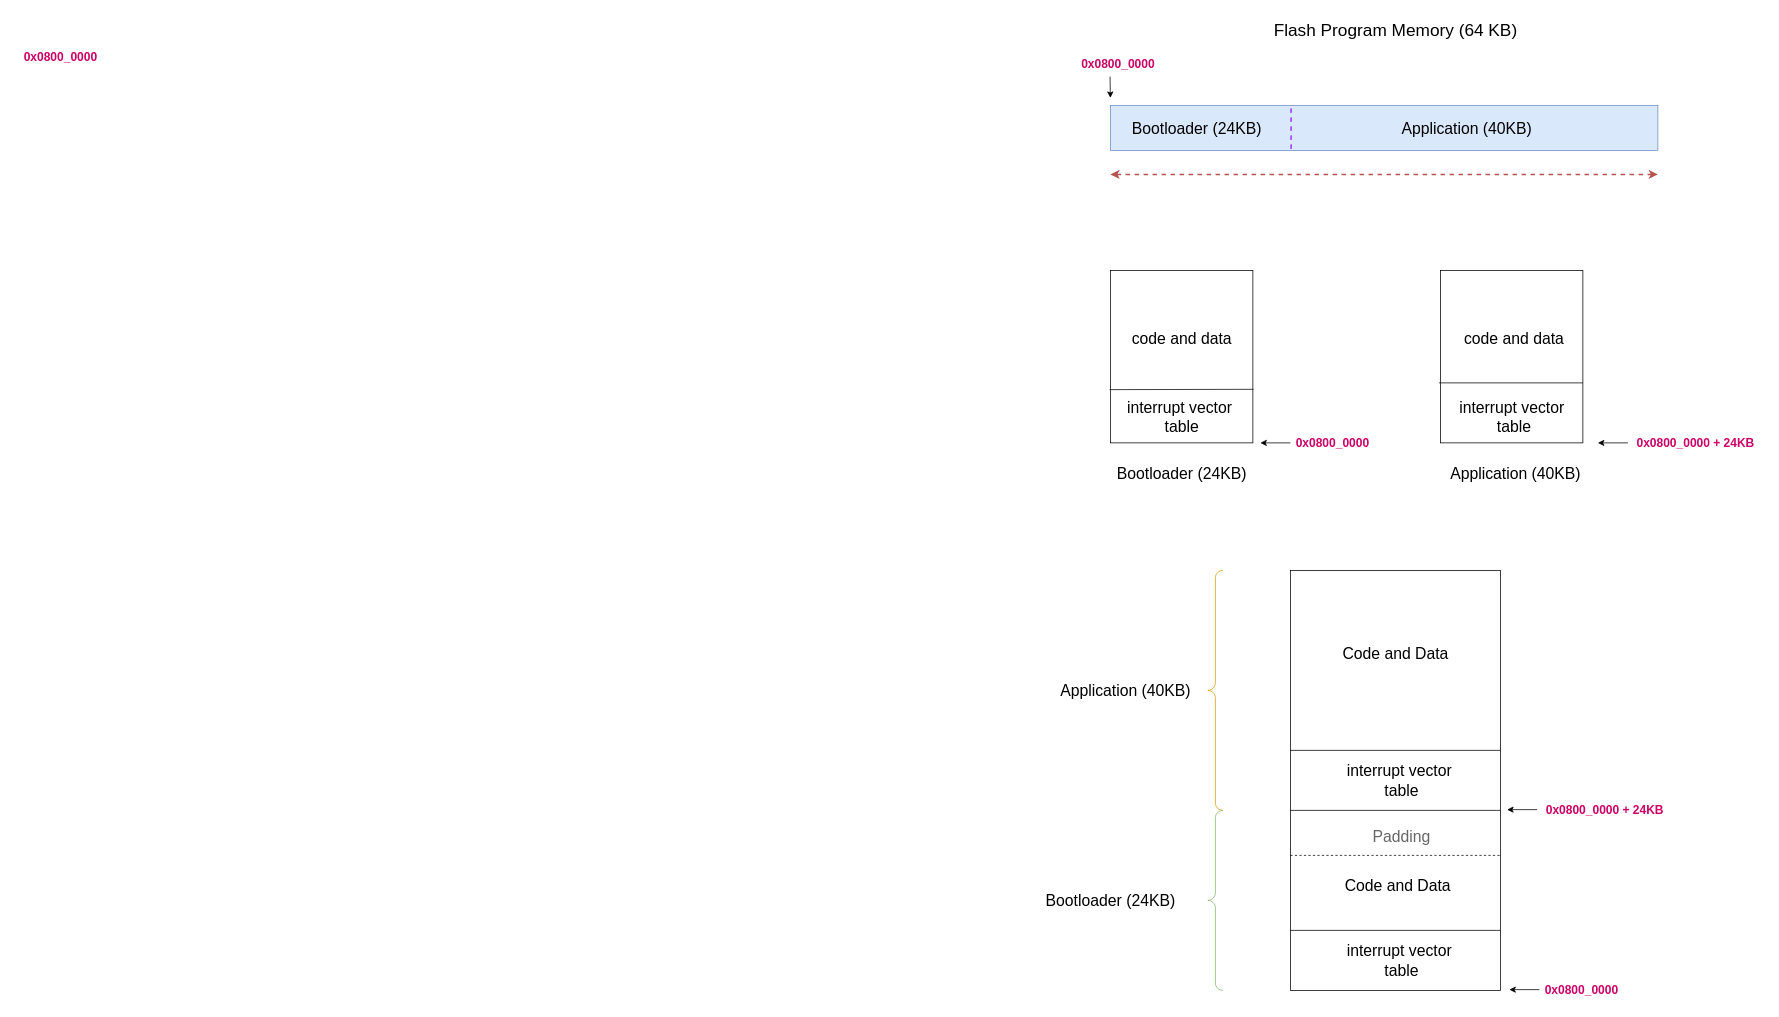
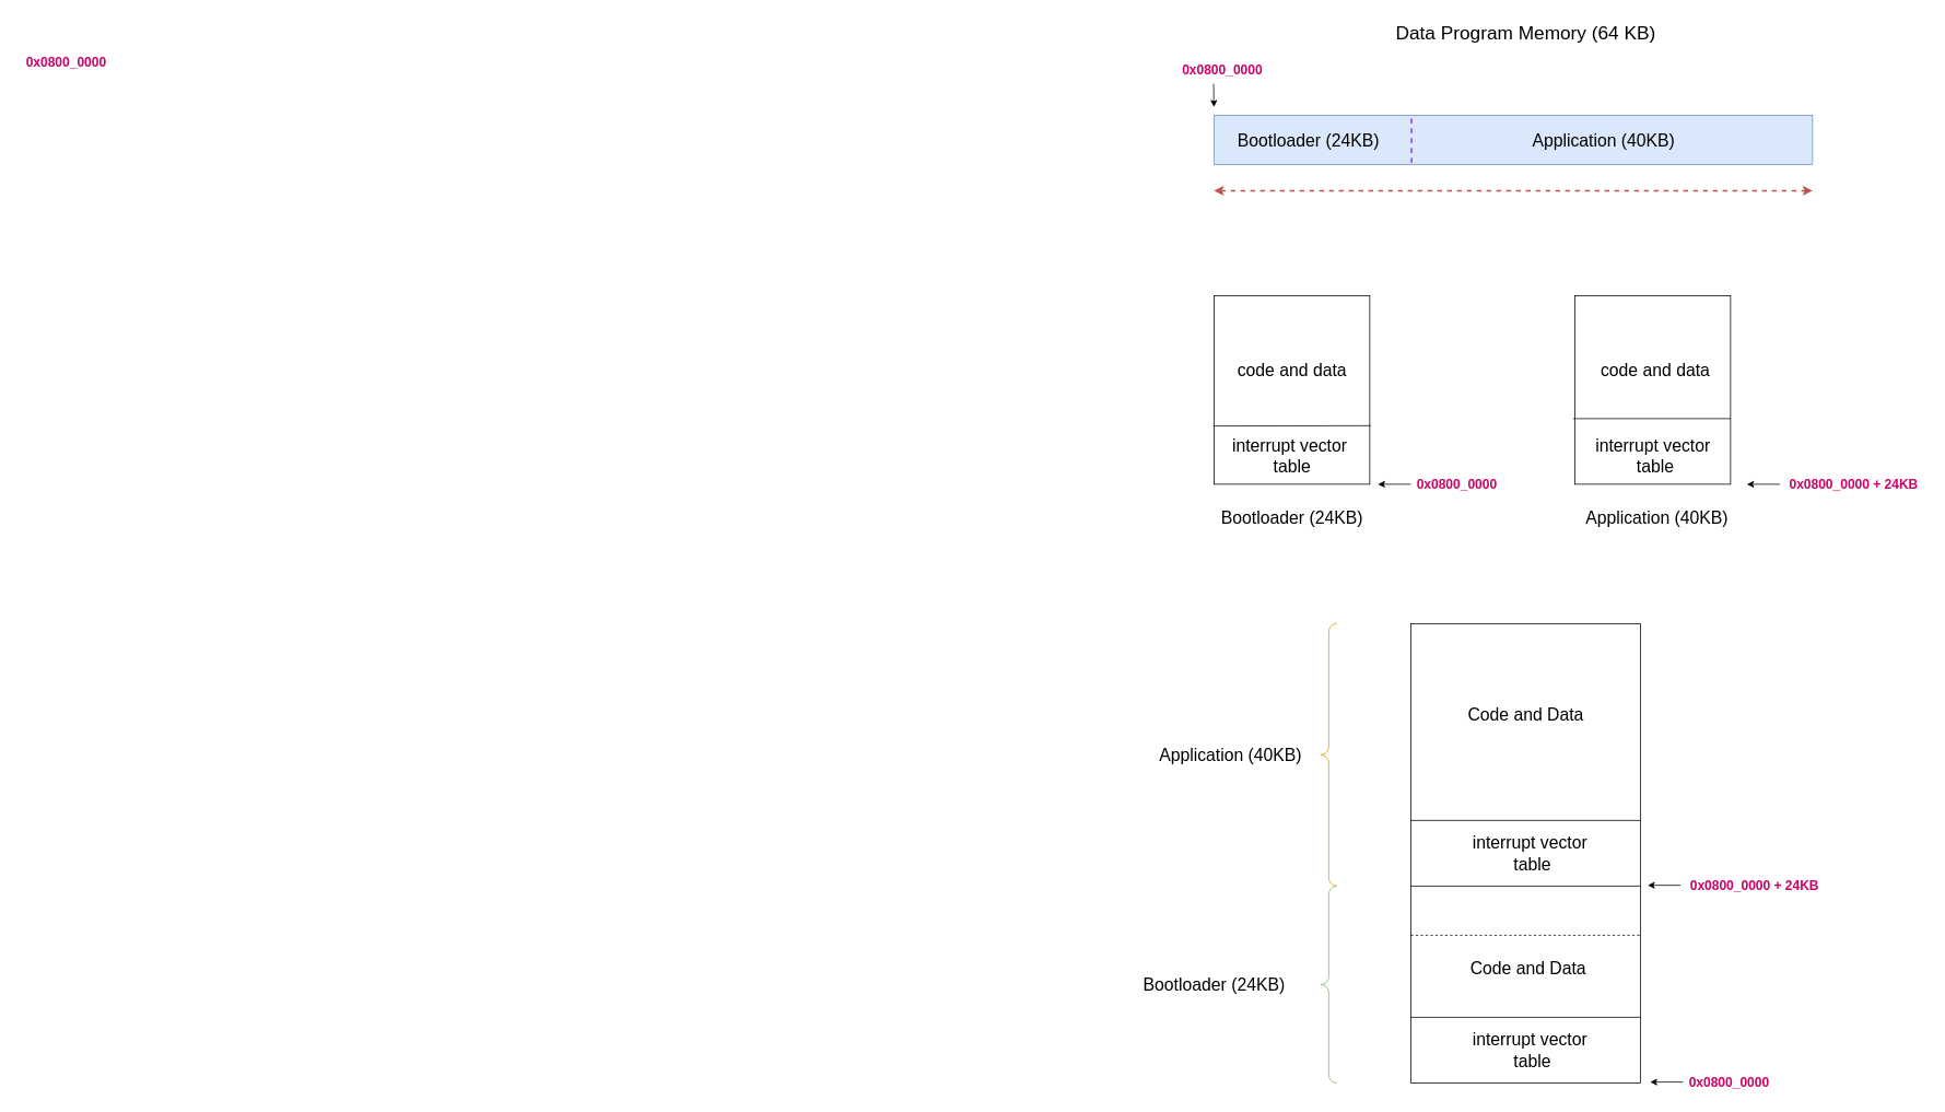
  <mxCell id="0" />
  <mxCell id="1" parent="0" />
  <mxCell id="2" value="" style="rounded=0;whiteSpace=wrap;html=1;fillColor=#dae8fc;strokeColor=#6c8ebf;" vertex="1" parent="1"><mxGeometry x="1480" y="140" width="730" height="60" as="geometry" /></mxCell>
  <mxCell id="3" value="" style="endArrow=none;dashed=1;html=1;" edge="1" parent="1" target="2"><mxGeometry width="50" height="50" relative="1" as="geometry"><mxPoint x="1880" y="200" as="sourcePoint" /><mxPoint x="1930" y="150" as="targetPoint" /></mxGeometry></mxCell>
  <mxCell id="4" value="" style="endArrow=classic;startArrow=classic;html=1;dashed=1;endSize=6;strokeWidth=2;fillColor=#f8cecc;strokeColor=#b85450;" edge="1" parent="1"><mxGeometry width="50" height="50" relative="1" as="geometry"><mxPoint x="1480" y="232" as="sourcePoint" /><mxPoint x="2210" y="232" as="targetPoint" /></mxGeometry></mxCell>
- <mxCell id="5" value="Flash Program Memory (64 KB)" style="text;html=1;align=center;verticalAlign=middle;resizable=0;points=[];autosize=1;strokeColor=none;fillColor=none;strokeWidth=2;fontSize=23;" vertex="1" parent="1"><mxGeometry x="1685" y="20" width="350" height="40" as="geometry" /></mxCell>
+ <mxCell id="5" value="Data Program Memory (64 KB)" style="text;html=1;align=center;verticalAlign=middle;resizable=0;points=[];autosize=1;strokeColor=none;fillColor=none;strokeWidth=2;fontSize=23;" vertex="1" parent="1"><mxGeometry x="1685" y="20" width="350" height="40" as="geometry" /></mxCell>
  <mxCell id="6" value="Bootloader (24KB)" style="text;html=1;align=center;verticalAlign=middle;resizable=0;points=[];autosize=1;strokeColor=none;fillColor=none;strokeWidth=2;fontSize=21;" vertex="1" parent="1"><mxGeometry x="1495" y="150" width="200" height="40" as="geometry" /></mxCell>
  <mxCell id="7" value="Application (40KB)" style="text;html=1;align=center;verticalAlign=middle;resizable=0;points=[];autosize=1;strokeColor=none;fillColor=none;strokeWidth=2;fontSize=21;" vertex="1" parent="1"><mxGeometry x="1855" y="150" width="200" height="40" as="geometry" /></mxCell>
  <mxCell id="8" value="" style="endArrow=none;html=1;entryX=0.33;entryY=0.013;entryDx=0;entryDy=0;entryPerimeter=0;strokeWidth=2;dashed=1;strokeColor=#9933FF;" edge="1" parent="1" target="2"><mxGeometry width="50" height="50" relative="1" as="geometry"><mxPoint x="1721" y="198" as="sourcePoint" /><mxPoint x="1930" y="150" as="targetPoint" /></mxGeometry></mxCell>
  <mxCell id="9" value="0x0800_0000" style="text;html=1;align=center;verticalAlign=middle;resizable=0;points=[];autosize=1;strokeColor=none;fillColor=none;strokeWidth=2;fontSize=16;fontStyle=1;fontColor=#CC0066;" vertex="1" parent="1"><mxGeometry x="1430" y="70" width="120" height="30" as="geometry" /></mxCell>
  <mxCell id="10" value="" style="endArrow=classic;html=1;exitX=0.413;exitY=1.053;exitDx=0;exitDy=0;exitPerimeter=0;" edge="1" parent="1" source="9"><mxGeometry width="50" height="50" relative="1" as="geometry"><mxPoint x="1880" y="200" as="sourcePoint" /><mxPoint x="1480" y="130" as="targetPoint" /></mxGeometry></mxCell>
  <mxCell id="11" value="Bootloader (24KB)" style="text;html=1;align=center;verticalAlign=middle;resizable=0;points=[];autosize=1;strokeColor=none;fillColor=none;strokeWidth=2;fontSize=21;" vertex="1" parent="1"><mxGeometry x="1475" y="610" width="200" height="40" as="geometry" /></mxCell>
  <mxCell id="12" value="Application (40KB)" style="text;html=1;align=center;verticalAlign=middle;resizable=0;points=[];autosize=1;strokeColor=none;fillColor=none;strokeWidth=2;fontSize=21;" vertex="1" parent="1"><mxGeometry x="1920" y="610" width="200" height="40" as="geometry" /></mxCell>
  <mxCell id="13" value="" style="whiteSpace=wrap;html=1;" vertex="1" parent="1"><mxGeometry x="1480" y="360" width="190" height="230" as="geometry" /></mxCell>
  <mxCell id="14" value="" style="whiteSpace=wrap;html=1;" vertex="1" parent="1"><mxGeometry x="1920" y="360" width="190" height="230" as="geometry" /></mxCell>
  <mxCell id="15" value="interrupt vector&amp;nbsp;&lt;div&gt;table&lt;/div&gt;" style="text;html=1;align=center;verticalAlign=middle;resizable=0;points=[];autosize=1;strokeColor=none;fillColor=none;strokeWidth=2;fontSize=21;" vertex="1" parent="1"><mxGeometry x="1490" y="525" width="170" height="60" as="geometry" /></mxCell>
  <mxCell id="16" value="interrupt vector&amp;nbsp;&lt;div&gt;table&lt;/div&gt;" style="text;html=1;align=center;verticalAlign=middle;resizable=0;points=[];autosize=1;strokeColor=none;fillColor=none;strokeWidth=2;fontSize=21;" vertex="1" parent="1"><mxGeometry x="1933" y="525" width="170" height="60" as="geometry" /></mxCell>
  <mxCell id="17" value="" style="endArrow=none;html=1;exitX=1.004;exitY=0.72;exitDx=0;exitDy=0;exitPerimeter=0;" edge="1" parent="1"><mxGeometry width="50" height="50" relative="1" as="geometry"><mxPoint x="1670.76" y="518.6" as="sourcePoint" /><mxPoint x="1479" y="519" as="targetPoint" /></mxGeometry></mxCell>
  <mxCell id="18" value="code and data" style="text;html=1;align=center;verticalAlign=middle;resizable=0;points=[];autosize=1;strokeColor=none;fillColor=none;strokeWidth=2;fontSize=21;" vertex="1" parent="1"><mxGeometry x="1495" y="430" width="160" height="40" as="geometry" /></mxCell>
  <mxCell id="19" value="" style="endArrow=none;html=1;exitX=1.004;exitY=0.72;exitDx=0;exitDy=0;exitPerimeter=0;" edge="1" parent="1"><mxGeometry width="50" height="50" relative="1" as="geometry"><mxPoint x="2110" y="510" as="sourcePoint" /><mxPoint x="1918.24" y="510" as="targetPoint" /></mxGeometry></mxCell>
  <mxCell id="20" value="code and data" style="text;html=1;align=center;verticalAlign=middle;resizable=0;points=[];autosize=1;strokeColor=none;fillColor=none;strokeWidth=2;fontSize=21;" vertex="1" parent="1"><mxGeometry x="1938" y="430" width="160" height="40" as="geometry" /></mxCell>
  <mxCell id="21" value="0x0800_0000" style="text;html=1;align=center;verticalAlign=middle;resizable=0;points=[];autosize=1;strokeColor=none;fillColor=none;strokeWidth=2;fontSize=16;fontStyle=1;fontColor=#CC0066;" vertex="1" parent="1"><mxGeometry x="1716" y="575" width="120" height="30" as="geometry" /></mxCell>
  <mxCell id="22" value="" style="endArrow=classic;html=1;" edge="1" parent="1"><mxGeometry width="50" height="50" relative="1" as="geometry"><mxPoint x="1720" y="590" as="sourcePoint" /><mxPoint x="1680" y="590" as="targetPoint" /></mxGeometry></mxCell>
  <mxCell id="23" value="0x0800_0000 + 24KB" style="text;html=1;align=center;verticalAlign=middle;resizable=0;points=[];autosize=1;strokeColor=none;fillColor=none;strokeWidth=2;fontSize=16;fontStyle=1;fontColor=#CC0066;" vertex="1" parent="1"><mxGeometry x="2170" y="575" width="180" height="30" as="geometry" /></mxCell>
  <mxCell id="24" value="" style="endArrow=classic;html=1;" edge="1" parent="1"><mxGeometry width="50" height="50" relative="1" as="geometry"><mxPoint x="2170" y="590" as="sourcePoint" /><mxPoint x="2130" y="590" as="targetPoint" /></mxGeometry></mxCell>
  <mxCell id="25" value="0x0800_0000" style="text;html=1;align=center;verticalAlign=middle;resizable=0;points=[];autosize=1;strokeColor=none;fillColor=none;strokeWidth=2;fontSize=16;fontStyle=1;fontColor=#CC0066;" vertex="1" parent="1"><mxGeometry x="2048" y="1304" width="120" height="30" as="geometry" /></mxCell>
  <mxCell id="26" value="" style="endArrow=classic;html=1;" edge="1" parent="1"><mxGeometry width="50" height="50" relative="1" as="geometry"><mxPoint x="2052" y="1319" as="sourcePoint" /><mxPoint x="2012" y="1319" as="targetPoint" /></mxGeometry></mxCell>
  <mxCell id="27" value="0x0800_0000 + 24KB" style="text;html=1;align=center;verticalAlign=middle;resizable=0;points=[];autosize=1;strokeColor=none;fillColor=none;strokeWidth=2;fontSize=16;fontStyle=1;fontColor=#CC0066;" vertex="1" parent="1"><mxGeometry x="2049" y="1064" width="180" height="30" as="geometry" /></mxCell>
  <mxCell id="28" value="" style="endArrow=classic;html=1;" edge="1" parent="1"><mxGeometry width="50" height="50" relative="1" as="geometry"><mxPoint x="2049" y="1079" as="sourcePoint" /><mxPoint x="2009" y="1079" as="targetPoint" /></mxGeometry></mxCell>
  <mxCell id="29" value="0x0800_0000" style="text;html=1;align=center;verticalAlign=middle;resizable=0;points=[];autosize=1;strokeColor=none;fillColor=none;strokeWidth=2;fontSize=16;fontStyle=1;fontColor=#CC0066;" vertex="1" parent="1"><mxGeometry x="20" y="60" width="120" height="30" as="geometry" /></mxCell>
  <mxCell id="30" value="" style="labelPosition=right;align=left;strokeWidth=1;shape=mxgraph.mockup.markup.curlyBrace;html=1;shadow=0;dashed=0;strokeColor=#d79b00;direction=north;fillColor=#ffe6cc;" vertex="1" parent="1"><mxGeometry x="1610" y="760" width="20" height="320" as="geometry" /></mxCell>
  <mxCell id="31" value="" style="group" vertex="1" connectable="0" parent="1"><mxGeometry x="1720" y="760" width="280" height="560" as="geometry" /></mxCell>
  <mxCell id="32" value="" style="rounded=0;whiteSpace=wrap;html=1;" vertex="1" parent="31"><mxGeometry width="280" height="560" as="geometry" /></mxCell>
  <mxCell id="33" value="" style="endArrow=none;html=1;exitX=-0.001;exitY=0.837;exitDx=0;exitDy=0;exitPerimeter=0;" edge="1" parent="31"><mxGeometry width="50" height="50" relative="1" as="geometry"><mxPoint y="320" as="sourcePoint" /><mxPoint x="280" y="320" as="targetPoint" /></mxGeometry></mxCell>
  <mxCell id="34" value="" style="endArrow=none;html=1;exitX=-0.001;exitY=0.837;exitDx=0;exitDy=0;exitPerimeter=0;dashed=1;" edge="1" parent="31"><mxGeometry width="50" height="50" relative="1" as="geometry"><mxPoint y="380" as="sourcePoint" /><mxPoint x="280" y="380" as="targetPoint" /></mxGeometry></mxCell>
  <mxCell id="35" value="" style="endArrow=none;html=1;exitX=-0.001;exitY=0.837;exitDx=0;exitDy=0;exitPerimeter=0;" edge="1" parent="31"><mxGeometry width="50" height="50" relative="1" as="geometry"><mxPoint y="240" as="sourcePoint" /><mxPoint x="280" y="240" as="targetPoint" /></mxGeometry></mxCell>
  <mxCell id="36" value="" style="endArrow=none;html=1;exitX=-0.001;exitY=0.837;exitDx=0;exitDy=0;exitPerimeter=0;" edge="1" parent="31"><mxGeometry width="50" height="50" relative="1" as="geometry"><mxPoint y="480" as="sourcePoint" /><mxPoint x="280" y="480" as="targetPoint" /></mxGeometry></mxCell>
  <mxCell id="37" value="interrupt vector&amp;nbsp;&lt;div&gt;table&lt;/div&gt;" style="text;html=1;align=center;verticalAlign=middle;resizable=0;points=[];autosize=1;strokeColor=none;fillColor=none;strokeWidth=2;fontSize=21;" vertex="1" parent="31"><mxGeometry x="63" y="250" width="170" height="60" as="geometry" /></mxCell>
  <mxCell id="38" value="interrupt vector&amp;nbsp;&lt;div&gt;table&lt;/div&gt;" style="text;html=1;align=center;verticalAlign=middle;resizable=0;points=[];autosize=1;strokeColor=none;fillColor=none;strokeWidth=2;fontSize=21;" vertex="1" parent="31"><mxGeometry x="63" y="490" width="170" height="60" as="geometry" /></mxCell>
  <mxCell id="39" value="Code and Data" style="text;html=1;align=center;verticalAlign=middle;resizable=0;points=[];autosize=1;strokeColor=none;fillColor=none;strokeWidth=2;fontSize=21;" vertex="1" parent="31"><mxGeometry x="63" y="400" width="160" height="40" as="geometry" /></mxCell>
- <mxCell id="40" value="Padding" style="text;html=1;align=center;verticalAlign=middle;resizable=0;points=[];autosize=1;strokeColor=none;fillColor=none;strokeWidth=2;fontSize=21;rounded=0;textOpacity=60;" vertex="1" parent="31"><mxGeometry x="98" y="335" width="100" height="40" as="geometry" /></mxCell>
  <mxCell id="41" value="Code and Data" style="text;html=1;align=center;verticalAlign=middle;resizable=0;points=[];autosize=1;strokeColor=none;fillColor=none;strokeWidth=2;fontSize=21;" vertex="1" parent="31"><mxGeometry x="60" y="90" width="160" height="40" as="geometry" /></mxCell>
  <mxCell id="42" value="" style="labelPosition=right;align=left;strokeWidth=1;shape=mxgraph.mockup.markup.curlyBrace;html=1;shadow=0;dashed=0;strokeColor=#82b366;direction=north;fillColor=#d5e8d4;" vertex="1" parent="1"><mxGeometry x="1610" y="1080" width="20" height="240" as="geometry" /></mxCell>
  <mxCell id="43" value="Bootloader (24KB)" style="text;html=1;align=center;verticalAlign=middle;resizable=0;points=[];autosize=1;strokeColor=none;fillColor=none;strokeWidth=2;fontSize=21;" vertex="1" parent="1"><mxGeometry x="1380" y="1180" width="200" height="40" as="geometry" /></mxCell>
  <mxCell id="44" value="Application (40KB)" style="text;html=1;align=center;verticalAlign=middle;resizable=0;points=[];autosize=1;strokeColor=none;fillColor=none;strokeWidth=2;fontSize=21;" vertex="1" parent="1"><mxGeometry y="900" width="200" height="40" as="geometry" x="1400" /></mxCell>
